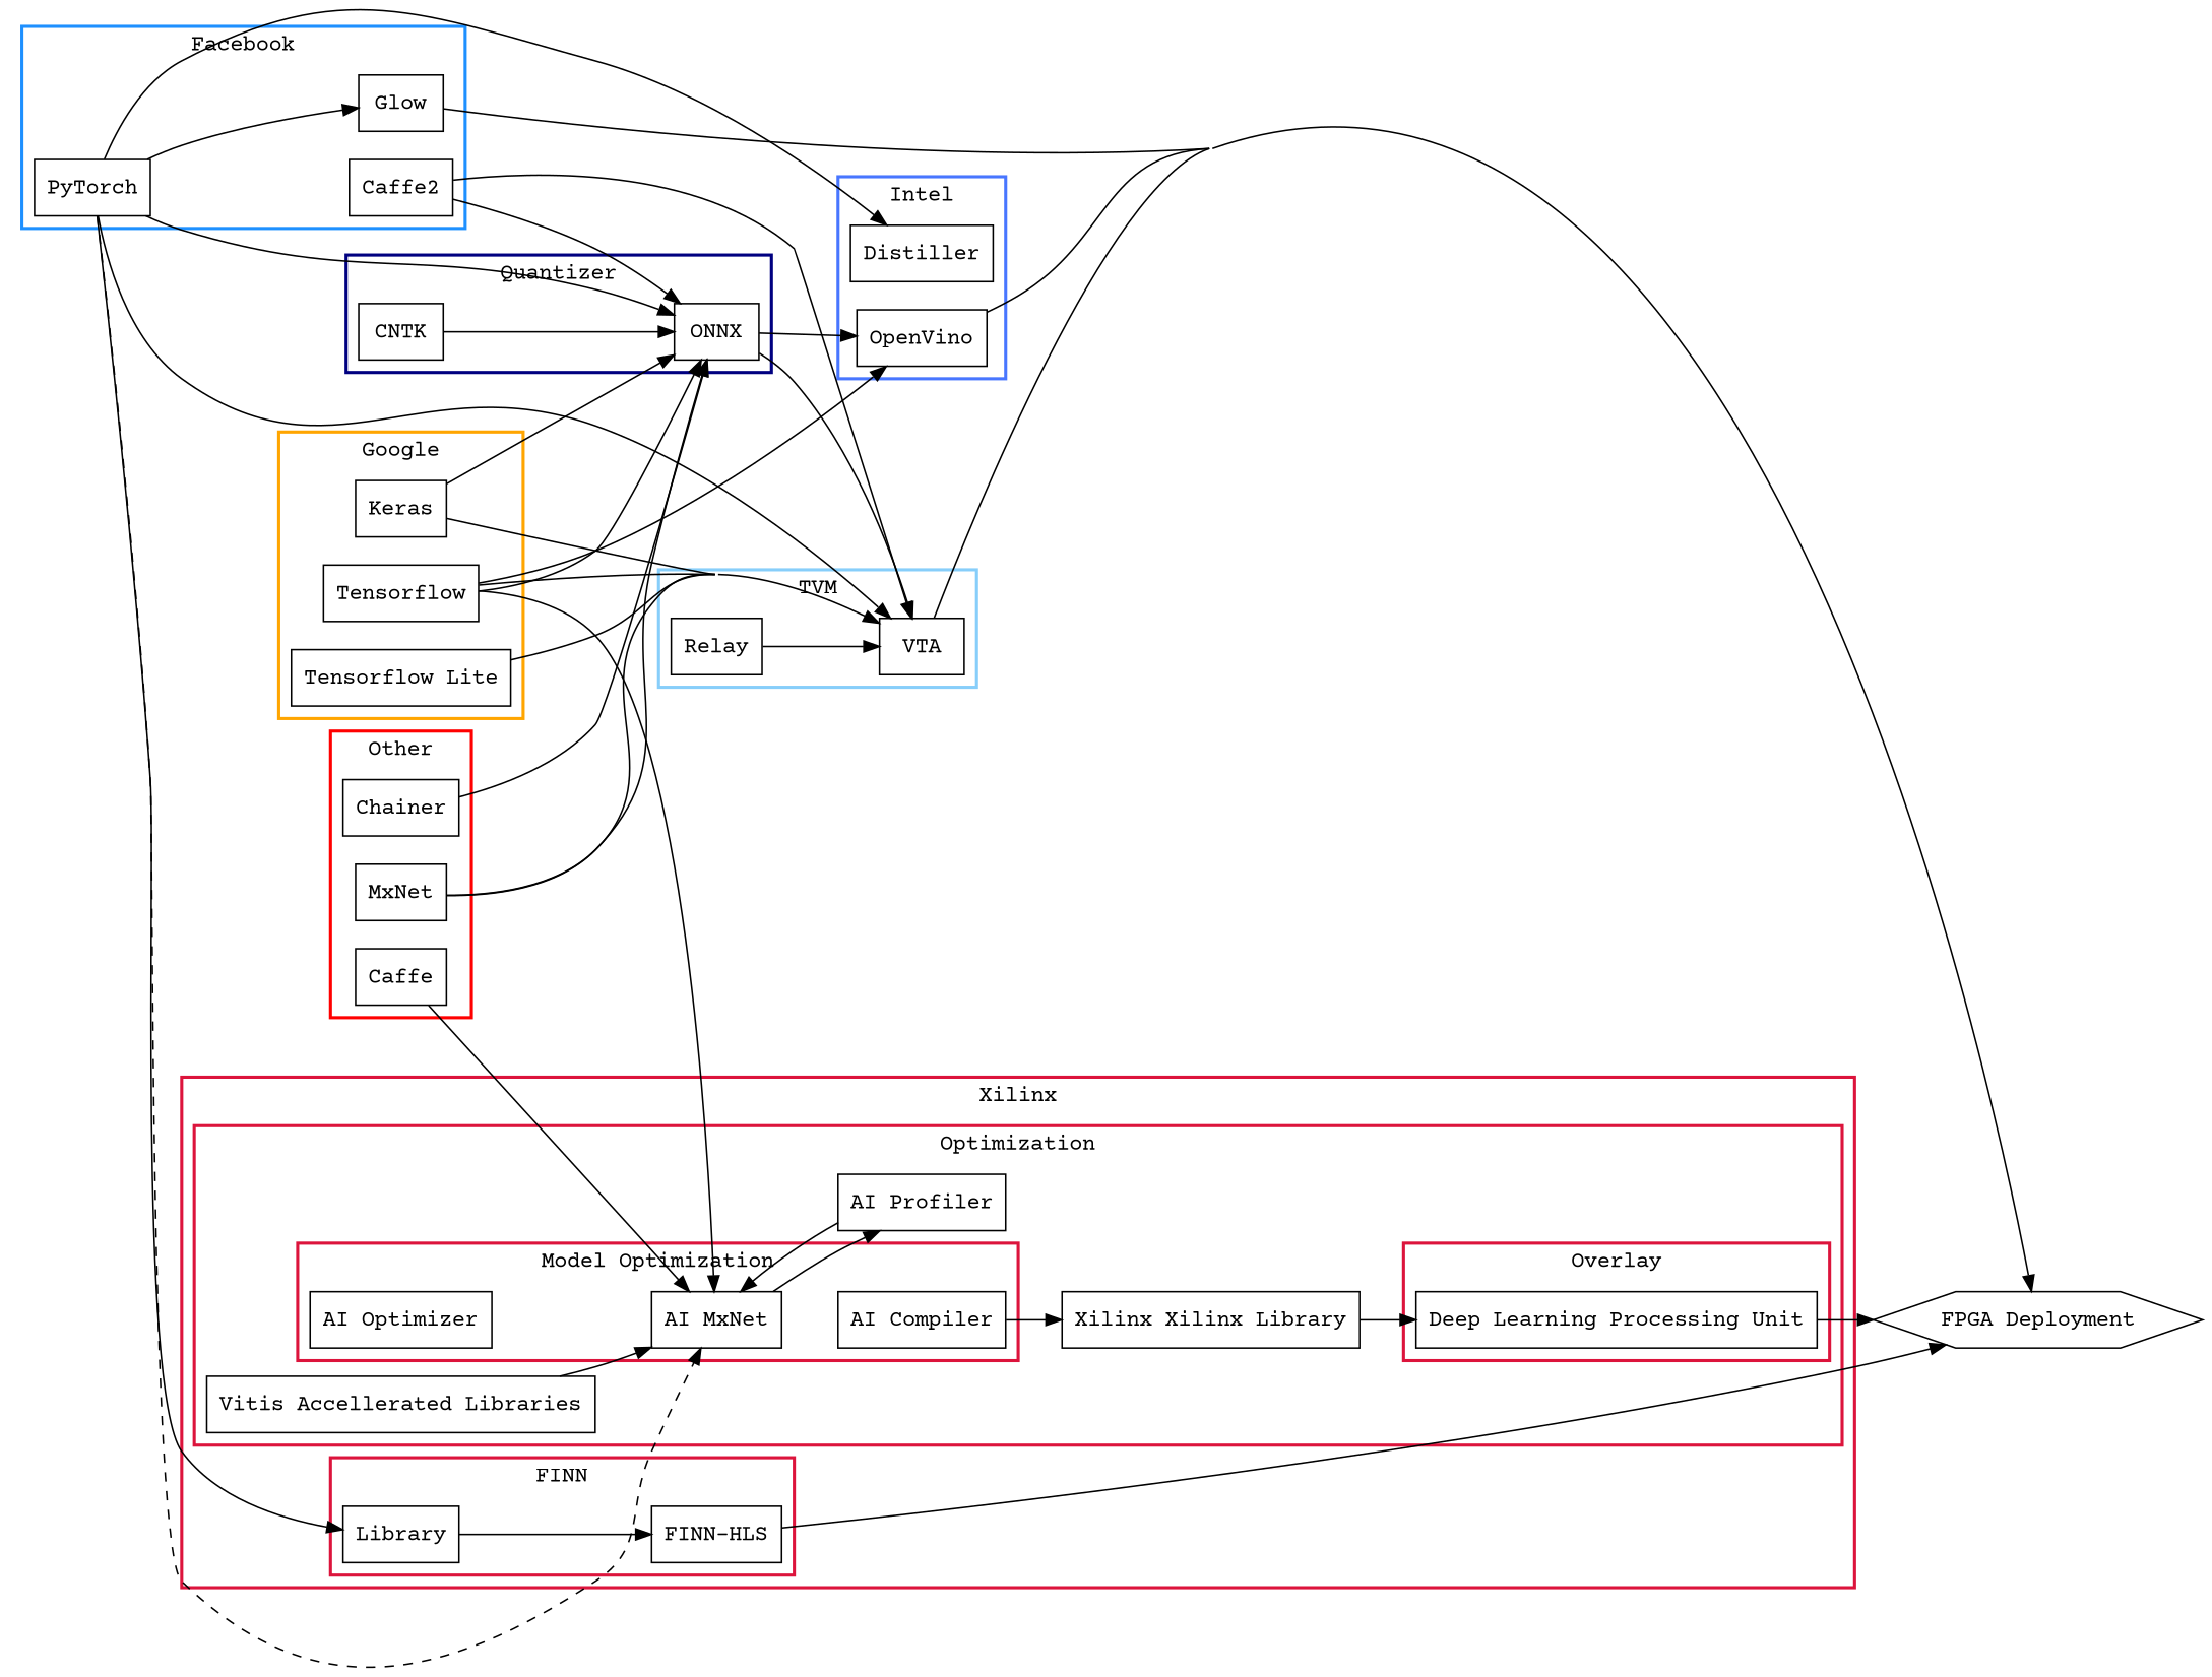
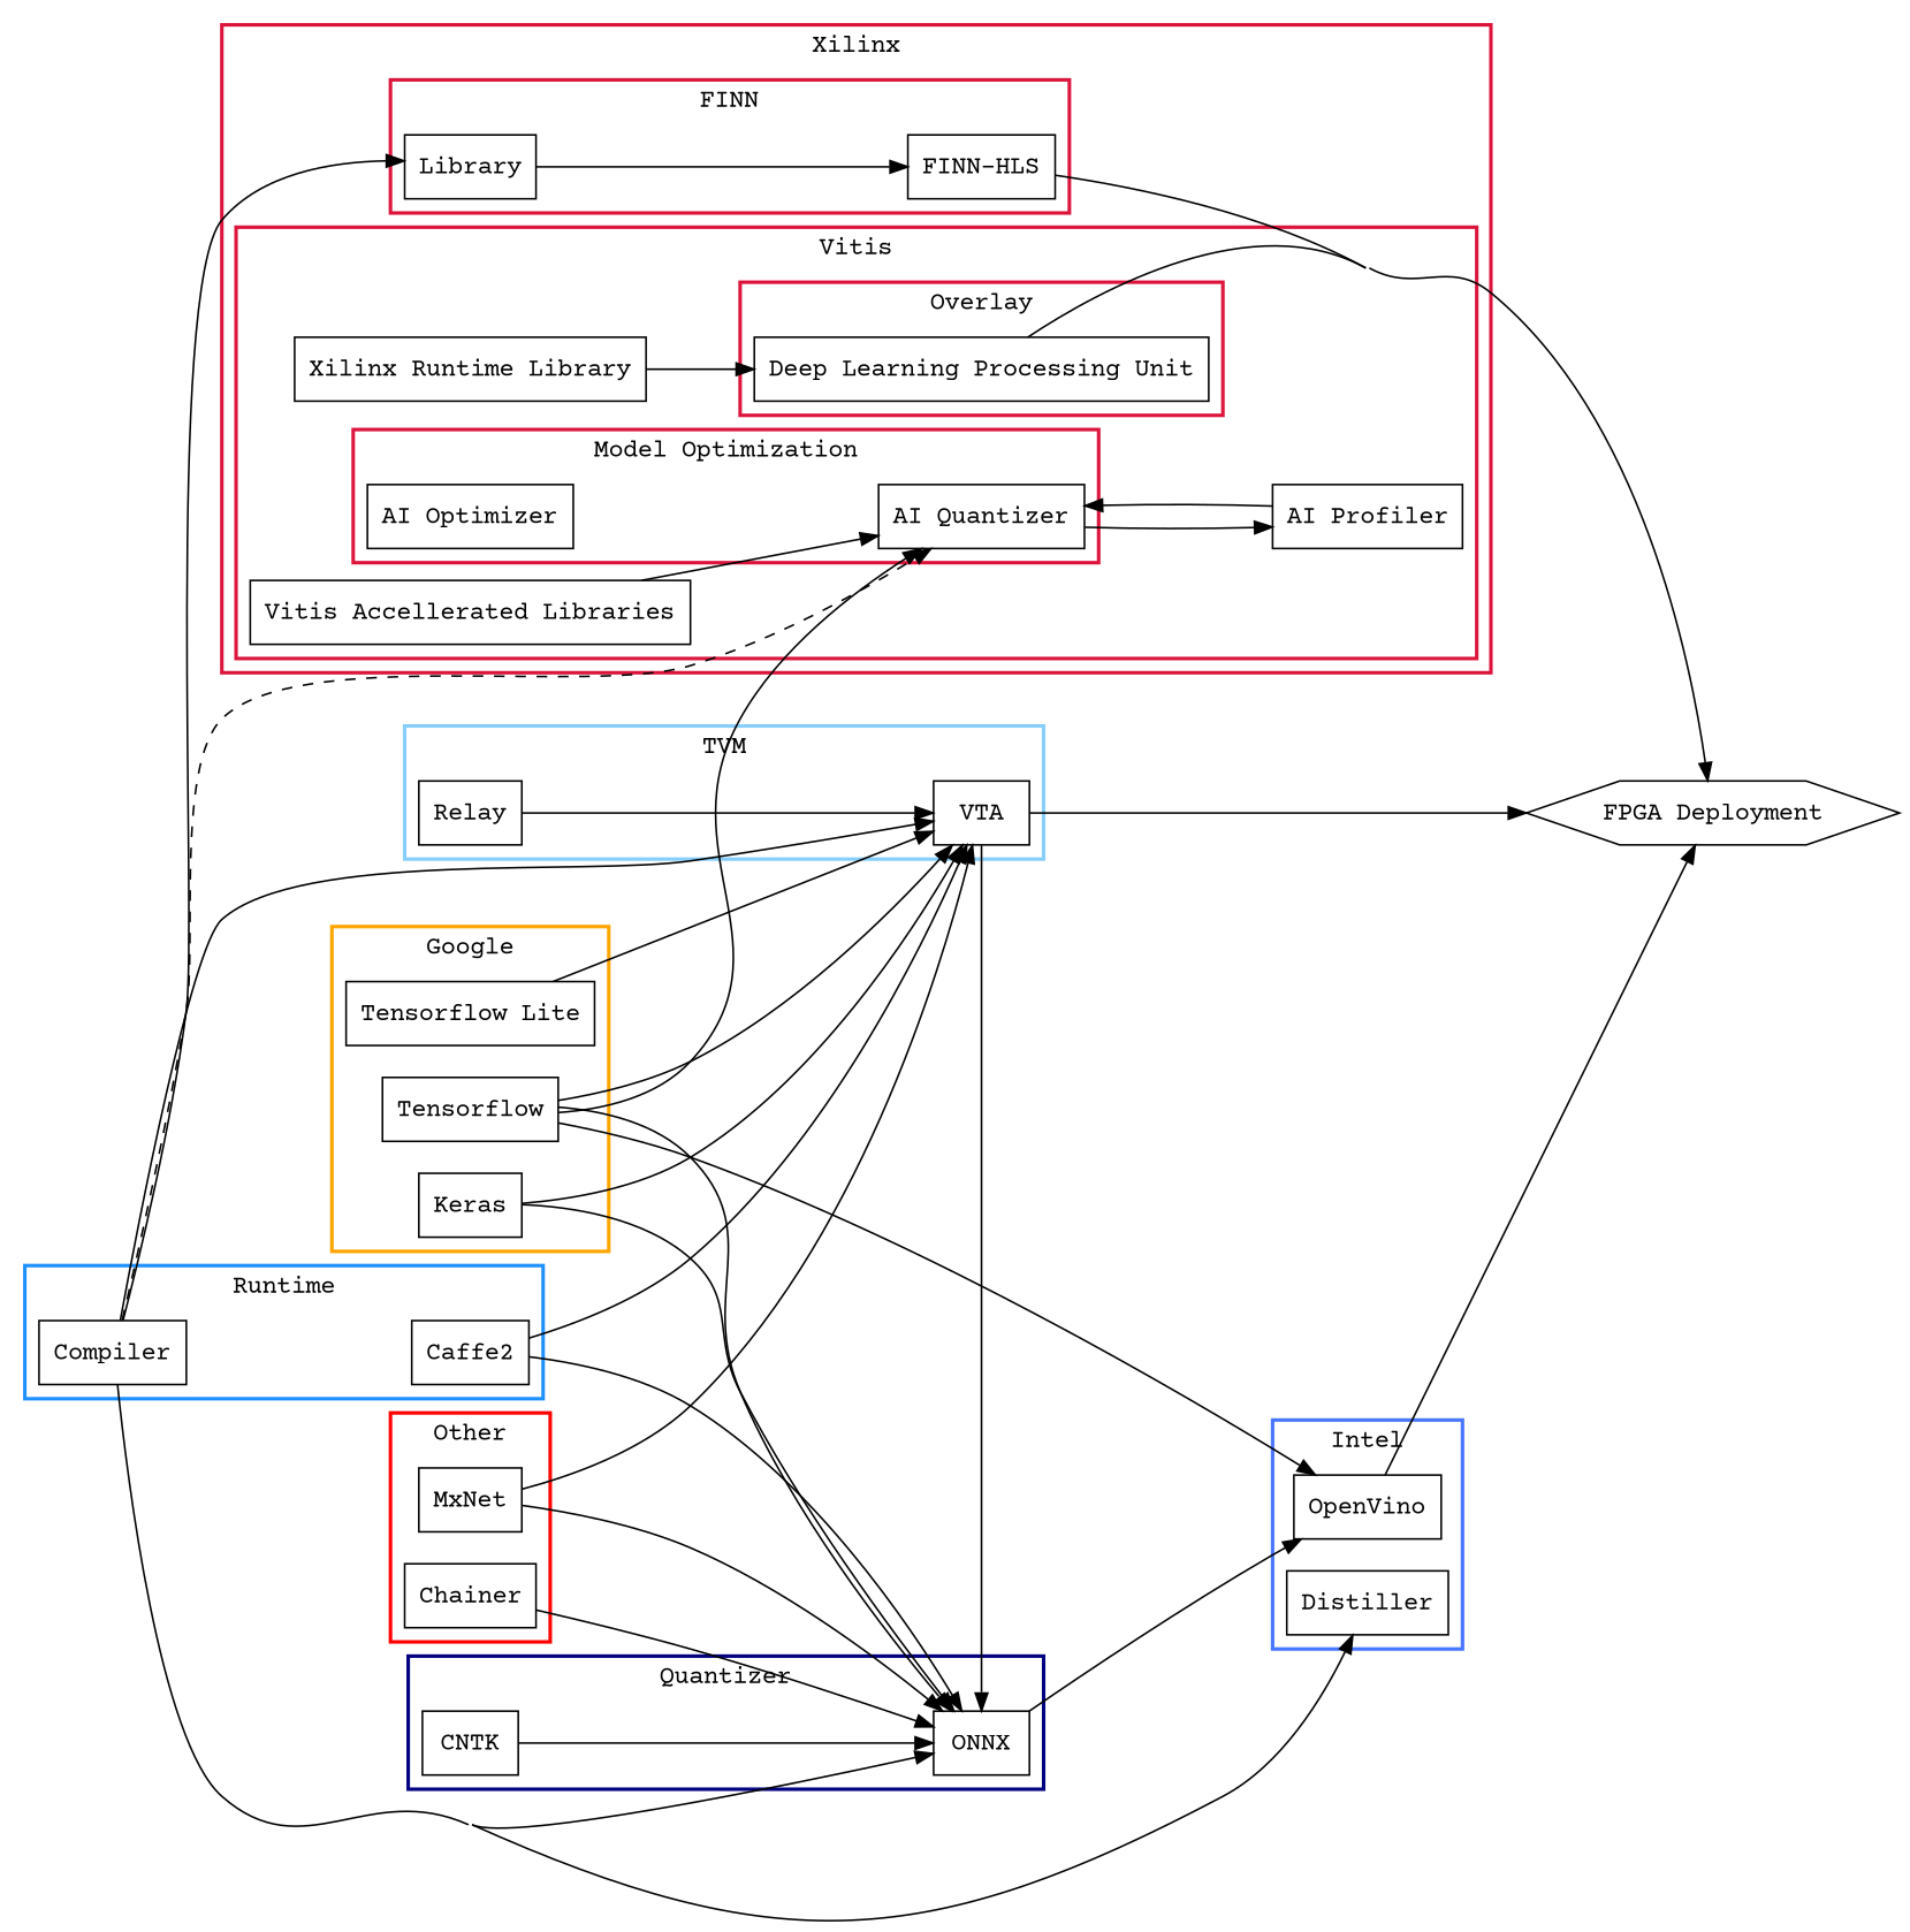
  digraph {
    compound=true
    concentrate=true
    fontname="Courier Prime"
    rankdir=LR
    splines=spline
    node [color=black fontname="Courier Prime" shape=box]
    edge [fontname="Courier Prime"]
    CNTK
    ONNX
-   PyTorch
+   PyTorch [label=Compiler]
    Caffe2
-   Glow
    Tensorflow
    "Tensorflow Lite"
    Keras
    MxNet
    Chainer
-   Caffe
    Distiller
    OpenVino
    n14 [label=Library]
    "FINN-HLS"
    "AI Optimizer"
-   "AI Quantizer" [label="AI MxNet"]
-   "AI Compiler"
+   "AI Quantizer"
    "Deep Learning Processing Unit"
    "AI Profiler"
-   "Xilinx Runtime Library" [label="Xilinx Xilinx Library"]
+   "Xilinx Runtime Library"
    "Vitis Accellerated Libraries"
    Relay
    VTA
    "FPGA Deployment" [shape=hexagon]
    _ [style=invis]
    subgraph cluster_1 {
      color=navyblue
      label=Quantizer
      style=bold
      CNTK
      ONNX
    }
    subgraph cluster_2 {
      color=dodgerblue
-     label=Facebook
+     label=Runtime
      style=bold
      PyTorch
      Caffe2
-     Glow
    }
    subgraph cluster_3 {
      color=orange
      label=Google
      style=bold
      Tensorflow
      "Tensorflow Lite"
      Keras
    }
    subgraph cluster_4 {
      color=red
      label=Other
      style=bold
      MxNet
      Chainer
-     Caffe
    }
    subgraph cluster_5 {
      color=royalblue1
      label=Intel
      style=bold
      Distiller
      OpenVino
    }
    subgraph cluster_6 {
      color=crimson
      label=Xilinx
      style=bold
      subgraph cluster_7 {
        color=crimson
        label=FINN
        style=bold
        n14
        "FINN-HLS"
      }
      subgraph cluster_8 {
        color=crimson
-       label=Optimization
+       label=Vitis
        style=bold
        "AI Profiler"
        "Xilinx Runtime Library"
        "Vitis Accellerated Libraries"
        subgraph cluster_9 {
          color=crimson
          label="Model Optimization"
          style=bold
          "AI Optimizer"
          "AI Quantizer"
-         "AI Compiler"
        }
        subgraph cluster_10 {
          color=crimson
          label=Overlay
          style=bold
          "Deep Learning Processing Unit"
        }
      }
    }
    subgraph cluster_11 {
      color=lightskyblue
      label=TVM
      style=bold
      Relay
      VTA
    }
    CNTK -> ONNX
    ONNX -> OpenVino
-   ONNX -> VTA
+   VTA -> ONNX
    PyTorch -> ONNX
    PyTorch -> Caffe2 [dir=none style=invisible]
-   PyTorch -> Glow
    PyTorch -> Distiller
    PyTorch -> n14
    PyTorch -> "AI Quantizer" [style=dashed]
    PyTorch -> VTA
    Caffe2 -> ONNX
    Caffe2 -> VTA
-   Glow -> "FPGA Deployment"
    Tensorflow -> ONNX
    Tensorflow -> OpenVino
    Tensorflow -> "AI Quantizer"
    Tensorflow -> VTA
    "Tensorflow Lite" -> VTA
    Keras -> ONNX
    Keras -> VTA
    MxNet -> ONNX
    MxNet -> VTA
    Chainer -> ONNX
-   Caffe -> "AI Quantizer"
    OpenVino -> "FPGA Deployment"
    n14 -> "FINN-HLS"
    "FINN-HLS" -> "FPGA Deployment"
    "AI Optimizer" -> "AI Quantizer" [dir=none style=invisible]
-   "AI Quantizer" -> "AI Compiler" [dir=none style=invisible]
    "AI Quantizer" -> "AI Profiler"
-   "AI Compiler" -> "Xilinx Runtime Library"
    "Deep Learning Processing Unit" -> "FPGA Deployment"
    "AI Profiler" -> "AI Quantizer"
    "Xilinx Runtime Library" -> "Deep Learning Processing Unit"
    "Vitis Accellerated Libraries" -> "AI Quantizer"
    Relay -> VTA
    VTA -> "FPGA Deployment"
    _ -> Tensorflow [dir=none style=invis]
    _ -> Relay [dir=none style=invis]
  }
